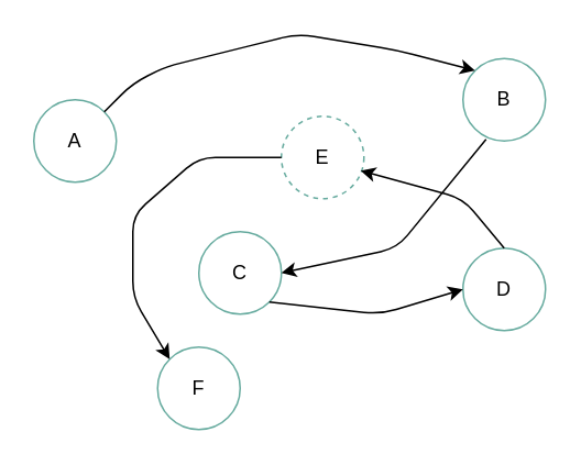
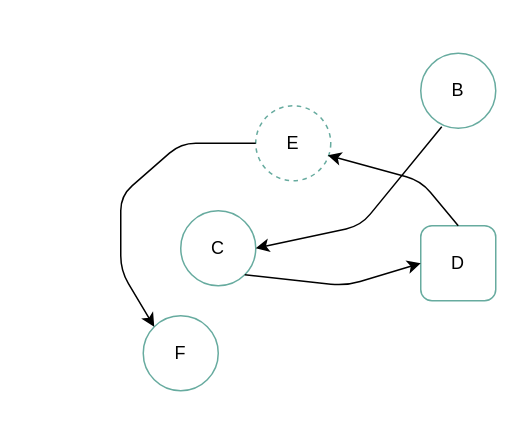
  <mxCell id="0" />
  <mxCell id="1" parent="0" />
- <mxCell id="2" value="A" style="ellipse;whiteSpace=wrap;html=1;aspect=fixed;fillColor=none;strokeColor=#67AB9F;" parent="1" vertex="1"><mxGeometry x="20" y="60" width="50" height="50" as="geometry" /></mxCell>
  <mxCell id="3" value="B" style="ellipse;whiteSpace=wrap;html=1;aspect=fixed;fillColor=none;strokeColor=#67AB9F;" parent="1" vertex="1"><mxGeometry x="280" y="35" width="50" height="50" as="geometry" /></mxCell>
  <mxCell id="4" value="C" style="ellipse;whiteSpace=wrap;html=1;aspect=fixed;fillColor=none;strokeColor=#67AB9F;" vertex="1" parent="1"><mxGeometry x="120" y="140" width="50" height="50" as="geometry" /></mxCell>
- <mxCell id="5" value="D" style="ellipse;whiteSpace=wrap;html=1;aspect=fixed;fillColor=none;strokeColor=#67AB9F;" vertex="1" parent="1"><mxGeometry x="280" y="150" width="50" height="50" as="geometry" /></mxCell>
+ <mxCell id="5" value="D" style="whiteSpace=wrap;html=1;aspect=fixed;fillColor=none;strokeColor=#67AB9F;rounded=1;" vertex="1" parent="1"><mxGeometry x="280" y="150" width="50" height="50" as="geometry" /></mxCell>
  <mxCell id="6" value="F" style="ellipse;whiteSpace=wrap;html=1;aspect=fixed;fillColor=none;strokeColor=#67AB9F;" vertex="1" parent="1"><mxGeometry x="95" y="210" width="50" height="50" as="geometry" /></mxCell>
  <mxCell id="7" value="E" style="ellipse;whiteSpace=wrap;html=1;aspect=fixed;fillColor=none;strokeColor=#67AB9F;dashed=1;" vertex="1" parent="1"><mxGeometry x="170" y="70" width="50" height="50" as="geometry" /></mxCell>
- <mxCell id="8" value="" style="endArrow=classic;html=1;exitX=1;exitY=0;exitDx=0;exitDy=0;entryX=0;entryY=0;entryDx=0;entryDy=0;" edge="1" parent="1" source="2" target="3"><mxGeometry width="50" height="50" relative="1" as="geometry"><mxPoint x="140" y="70" as="sourcePoint" /><mxPoint x="190" y="20" as="targetPoint" /><Array as="points"><mxPoint x="80" y="50" /><mxPoint x="100" y="40" /><mxPoint x="140" y="30" /><mxPoint x="180" y="20" /><mxPoint x="240" y="30" /></Array></mxGeometry></mxCell>
  <mxCell id="9" value="" style="endArrow=classic;html=1;exitX=0.28;exitY=0.98;exitDx=0;exitDy=0;exitPerimeter=0;entryX=1;entryY=0.5;entryDx=0;entryDy=0;" edge="1" parent="1" source="3" target="4"><mxGeometry width="50" height="50" relative="1" as="geometry"><mxPoint x="350" y="140" as="sourcePoint" /><mxPoint x="400" y="90" as="targetPoint" /><Array as="points"><mxPoint x="240" y="150" /></Array></mxGeometry></mxCell>
  <mxCell id="10" value="" style="endArrow=classic;html=1;exitX=1;exitY=1;exitDx=0;exitDy=0;entryX=0;entryY=0.5;entryDx=0;entryDy=0;" edge="1" parent="1" source="4" target="5"><mxGeometry width="50" height="50" relative="1" as="geometry"><mxPoint x="340" y="270" as="sourcePoint" /><mxPoint x="390" y="220" as="targetPoint" /><Array as="points"><mxPoint x="230" y="190" /></Array></mxGeometry></mxCell>
  <mxCell id="11" value="" style="endArrow=classic;html=1;exitX=0.5;exitY=0;exitDx=0;exitDy=0;entryX=0.96;entryY=0.66;entryDx=0;entryDy=0;entryPerimeter=0;" edge="1" parent="1" source="5" target="7"><mxGeometry width="50" height="50" relative="1" as="geometry"><mxPoint x="430" y="170" as="sourcePoint" /><mxPoint x="480" y="120" as="targetPoint" /><Array as="points"><mxPoint x="280" y="120" /></Array></mxGeometry></mxCell>
  <mxCell id="12" value="" style="endArrow=classic;html=1;entryX=0;entryY=0;entryDx=0;entryDy=0;exitX=0;exitY=0.5;exitDx=0;exitDy=0;" edge="1" parent="1" source="7" target="6"><mxGeometry width="50" height="50" relative="1" as="geometry"><mxPoint x="50" y="220" as="sourcePoint" /><mxPoint x="100" y="170" as="targetPoint" /><Array as="points"><mxPoint x="120" y="95" /><mxPoint x="80" y="130" /><mxPoint x="80" y="180" /></Array></mxGeometry></mxCell>
